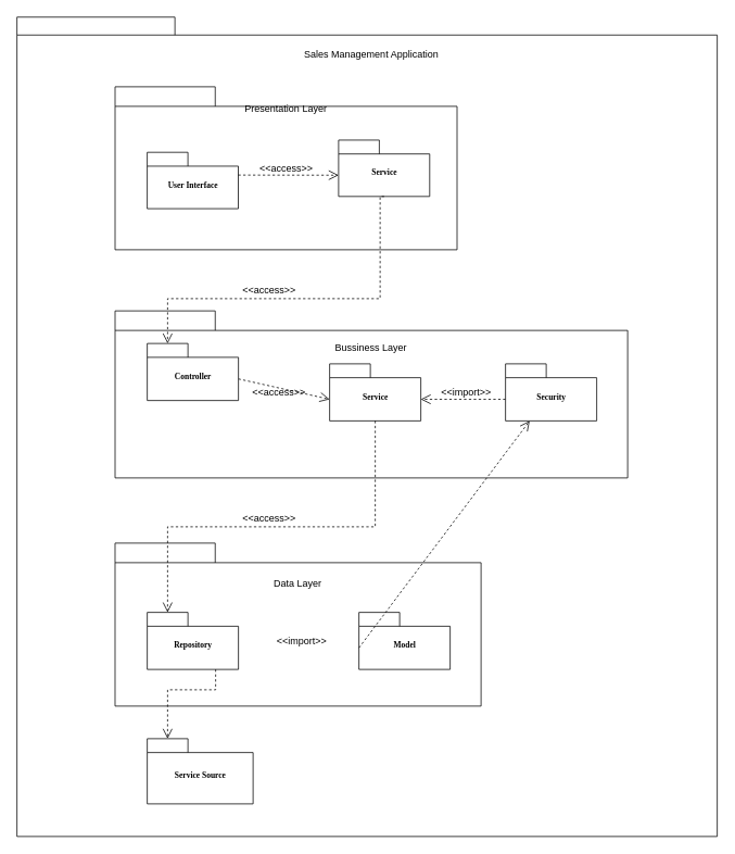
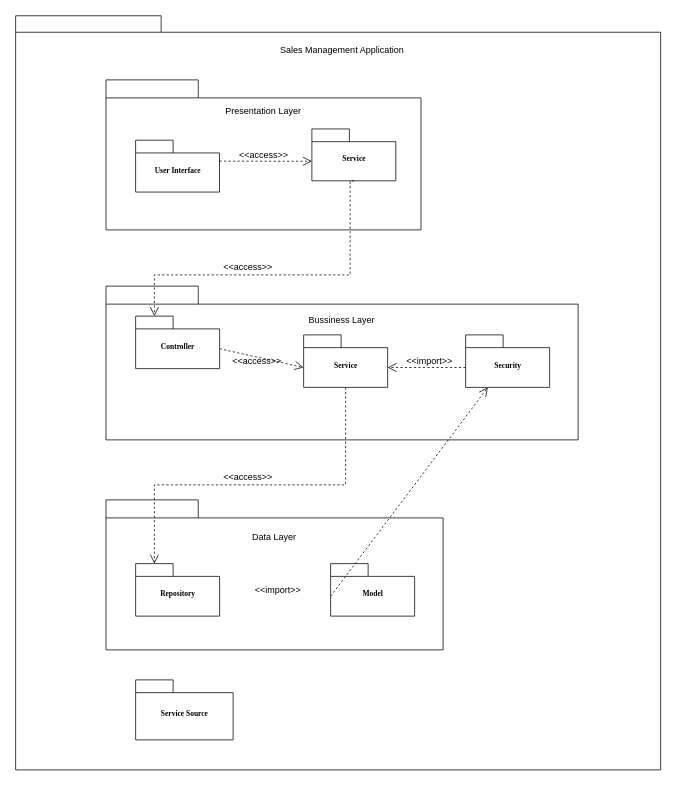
  <mxCell id="0" />
  <mxCell id="1" parent="0" />
  <mxCell id="2" value="" style="shape=folder;fontStyle=1;spacingTop=10;tabWidth=194;tabHeight=22;tabPosition=left;html=1;rounded=0;shadow=0;comic=0;labelBackgroundColor=none;strokeWidth=1;fillColor=none;fontFamily=Verdana;fontSize=10;align=center;" parent="1" vertex="1"><mxGeometry x="20" y="20.5" width="860" height="1005.5" as="geometry" /></mxCell>
  <mxCell id="3" value="" style="group" parent="1" vertex="1" connectable="0"><mxGeometry x="140.5" y="106" width="479.5" height="200" as="geometry" /></mxCell>
  <mxCell id="4" value="" style="shape=folder;fontStyle=1;spacingTop=10;tabWidth=123;tabHeight=24;tabPosition=left;html=1;rounded=0;shadow=0;comic=0;labelBackgroundColor=none;strokeWidth=1;fontFamily=Verdana;fontSize=10;align=center;" parent="3" vertex="1"><mxGeometry width="420" height="200" as="geometry" /></mxCell>
  <mxCell id="5" value="User Interface" style="shape=folder;fontStyle=1;spacingTop=10;tabWidth=50;tabHeight=17;tabPosition=left;html=1;rounded=0;shadow=0;comic=0;labelBackgroundColor=none;strokeWidth=1;fontFamily=Verdana;fontSize=10;align=center;" parent="3" vertex="1"><mxGeometry x="39.46" y="80.42" width="111.88" height="69.17" as="geometry" /></mxCell>
  <mxCell id="6" value="Service" style="shape=folder;fontStyle=1;spacingTop=10;tabWidth=50;tabHeight=17;tabPosition=left;html=1;rounded=0;shadow=0;comic=0;labelBackgroundColor=none;strokeWidth=1;fontFamily=Verdana;fontSize=10;align=center;" parent="3" vertex="1"><mxGeometry x="274.5" y="65.42" width="111.88" height="69.17" as="geometry" /></mxCell>
  <mxCell id="7" style="edgeStyle=none;rounded=0;html=1;dashed=1;labelBackgroundColor=none;startFill=0;endArrow=open;endFill=0;endSize=10;fontFamily=Verdana;fontSize=10;exitX=0;exitY=0;exitDx=112;exitDy=43.5;exitPerimeter=0;entryX=0;entryY=0;entryDx=0;entryDy=43.085;entryPerimeter=0;" edge="1" parent="3" target="6"><mxGeometry relative="1" as="geometry"><mxPoint x="151.342" y="108.333" as="sourcePoint" /><mxPoint x="269.5" y="108" as="targetPoint" /></mxGeometry></mxCell>
  <mxCell id="8" value="&amp;lt;&amp;lt;access&amp;gt;&amp;gt;" style="text;html=1;strokeColor=none;fillColor=none;align=center;verticalAlign=middle;whiteSpace=wrap;rounded=0;" vertex="1" parent="3"><mxGeometry x="190.023" y="91.663" width="39.958" height="16.667" as="geometry" /></mxCell>
- <mxCell id="9" value="Presentation Layer" style="text;html=1;strokeColor=none;fillColor=none;align=center;verticalAlign=middle;whiteSpace=wrap;rounded=0;" vertex="1" parent="3"><mxGeometry x="155.307" y="18.333" width="109.386" height="16.667" as="geometry" /></mxCell>
+ <mxCell id="9" value="Presentation Layer" style="text;html=1;strokeColor=none;fillColor=none;align=center;verticalAlign=middle;whiteSpace=wrap;rounded=0;" vertex="1" parent="3"><mxGeometry x="155.307" y="33.333" width="109.386" height="16.667" as="geometry" /></mxCell>
  <mxCell id="10" value="" style="shape=folder;fontStyle=1;spacingTop=10;tabWidth=123;tabHeight=24;tabPosition=left;html=1;rounded=0;shadow=0;comic=0;labelBackgroundColor=none;strokeColor=#000000;strokeWidth=1;fillColor=#ffffff;fontFamily=Verdana;fontSize=10;fontColor=#000000;align=center;" parent="1" vertex="1"><mxGeometry x="140.5" y="381" width="629.5" height="205" as="geometry" /></mxCell>
  <mxCell id="11" style="edgeStyle=none;rounded=0;html=1;dashed=1;labelBackgroundColor=none;startFill=0;endArrow=open;endFill=0;endSize=10;fontFamily=Verdana;fontSize=10;entryX=0;entryY=0;entryPerimeter=0;entryDx=112;entryDy=43.5;exitX=0;exitY=0;exitDx=0;exitDy=43.5;exitPerimeter=0;" parent="1" source="15" target="14" edge="1"><mxGeometry relative="1" as="geometry"><mxPoint x="439.207" y="546" as="sourcePoint" /></mxGeometry></mxCell>
  <mxCell id="12" style="edgeStyle=none;rounded=0;html=1;dashed=1;labelBackgroundColor=none;startFill=0;endArrow=open;endFill=0;endSize=10;fontFamily=Verdana;fontSize=10;exitX=0;exitY=0;exitDx=112;exitDy=43.5;exitPerimeter=0;entryX=0;entryY=0;entryDx=0;entryDy=43.5;entryPerimeter=0;" parent="1" source="13" target="14" edge="1"><mxGeometry relative="1" as="geometry"><mxPoint x="364.688" y="546" as="sourcePoint" /></mxGeometry></mxCell>
  <mxCell id="13" value="Controller" style="shape=folder;fontStyle=1;spacingTop=10;tabWidth=50;tabHeight=17;tabPosition=left;html=1;rounded=0;shadow=0;comic=0;labelBackgroundColor=none;strokeColor=#000000;strokeWidth=1;fillColor=#ffffff;fontFamily=Verdana;fontSize=10;fontColor=#000000;align=center;" parent="1" vertex="1"><mxGeometry x="180" y="421" width="112" height="70" as="geometry" /></mxCell>
  <mxCell id="14" value="Service" style="shape=folder;fontStyle=1;spacingTop=10;tabWidth=50;tabHeight=17;tabPosition=left;html=1;rounded=0;shadow=0;comic=0;labelBackgroundColor=none;strokeColor=#000000;strokeWidth=1;fillColor=#ffffff;fontFamily=Verdana;fontSize=10;fontColor=#000000;align=center;" parent="1" vertex="1"><mxGeometry x="404" y="446" width="112" height="70" as="geometry" /></mxCell>
  <mxCell id="15" value="Security" style="shape=folder;fontStyle=1;spacingTop=10;tabWidth=50;tabHeight=17;tabPosition=left;html=1;rounded=0;shadow=0;comic=0;labelBackgroundColor=none;strokeColor=#000000;strokeWidth=1;fillColor=#ffffff;fontFamily=Verdana;fontSize=10;fontColor=#000000;align=center;" parent="1" vertex="1"><mxGeometry x="620" y="446" width="112" height="70" as="geometry" /></mxCell>
  <mxCell id="16" value="" style="shape=folder;fontStyle=1;spacingTop=10;tabWidth=123;tabHeight=24;tabPosition=left;html=1;rounded=0;shadow=0;comic=0;labelBackgroundColor=none;strokeWidth=1;fontFamily=Verdana;fontSize=10;align=center;" parent="1" vertex="1"><mxGeometry x="140.49" y="666" width="449.5" height="200" as="geometry" /></mxCell>
  <mxCell id="17" value="Repository" style="shape=folder;fontStyle=1;spacingTop=10;tabWidth=50;tabHeight=17;tabPosition=left;html=1;rounded=0;shadow=0;comic=0;labelBackgroundColor=none;strokeWidth=1;fontFamily=Verdana;fontSize=10;align=center;" parent="1" vertex="1"><mxGeometry x="180" y="751" width="112" height="70" as="geometry" /></mxCell>
  <mxCell id="18" value="Model" style="shape=folder;fontStyle=1;spacingTop=10;tabWidth=50;tabHeight=17;tabPosition=left;html=1;rounded=0;shadow=0;comic=0;labelBackgroundColor=none;strokeWidth=1;fontFamily=Verdana;fontSize=10;align=center;" parent="1" vertex="1"><mxGeometry x="440" y="751" width="112" height="70" as="geometry" /></mxCell>
  <mxCell id="19" value="" style="group" parent="1" vertex="1" connectable="0"><mxGeometry x="180" y="905.999" width="130" height="80" as="geometry" /></mxCell>
  <mxCell id="20" value="Service Source" style="shape=folder;fontStyle=1;spacingTop=10;tabWidth=50;tabHeight=17;tabPosition=left;html=1;rounded=0;shadow=0;comic=0;labelBackgroundColor=none;strokeWidth=1;fontFamily=Verdana;fontSize=10;align=center;" parent="19" vertex="1"><mxGeometry width="130" height="80" as="geometry" /></mxCell>
  <mxCell id="21" style="edgeStyle=orthogonalEdgeStyle;rounded=0;html=1;dashed=1;labelBackgroundColor=none;startFill=0;endArrow=open;endFill=0;endSize=10;fontFamily=Verdana;fontSize=10;exitX=0.5;exitY=1;exitDx=0;exitDy=0;exitPerimeter=0;entryX=0;entryY=0;entryDx=25;entryDy=0;entryPerimeter=0;" parent="1" source="6" target="13" edge="1"><mxGeometry relative="1" as="geometry"><Array as="points"><mxPoint x="466" y="366" /><mxPoint x="205" y="366" /></Array><mxPoint x="745.5" y="370.5" as="targetPoint" /></mxGeometry></mxCell>
  <mxCell id="22" value="&amp;lt;&amp;lt;access&amp;gt;&amp;gt;" style="text;html=1;strokeColor=none;fillColor=none;align=center;verticalAlign=middle;whiteSpace=wrap;rounded=0;" vertex="1" parent="1"><mxGeometry x="321.5" y="471" width="40" height="20" as="geometry" /></mxCell>
  <mxCell id="23" value="&amp;lt;&amp;lt;import&amp;gt;&amp;gt;" style="text;html=1;strokeColor=none;fillColor=none;align=center;verticalAlign=middle;whiteSpace=wrap;rounded=0;" vertex="1" parent="1"><mxGeometry x="552" y="471" width="40" height="20" as="geometry" /></mxCell>
  <mxCell id="24" value="Sales Management Application" style="text;html=1;strokeColor=none;fillColor=none;align=center;verticalAlign=middle;whiteSpace=wrap;rounded=0;" vertex="1" parent="1"><mxGeometry x="370.75" y="56" width="169" height="20" as="geometry" /></mxCell>
  <mxCell id="25" style="edgeStyle=none;rounded=0;html=1;dashed=1;labelBackgroundColor=none;startFill=0;endArrow=open;endFill=0;endSize=10;fontFamily=Verdana;fontSize=10;exitX=0;exitY=0;exitDx=0;exitDy=43.5;exitPerimeter=0;" edge="1" parent="1" source="18" target="15"><mxGeometry relative="1" as="geometry"><mxPoint x="413.75" y="876" as="sourcePoint" /><mxPoint x="310" y="876" as="targetPoint" /></mxGeometry></mxCell>
  <mxCell id="26" value="Bussiness Layer" style="text;html=1;strokeColor=none;fillColor=none;align=center;verticalAlign=middle;whiteSpace=wrap;rounded=0;" vertex="1" parent="1"><mxGeometry x="405.37" y="416" width="99.75" height="20" as="geometry" /></mxCell>
  <mxCell id="27" value="Data Layer" style="text;html=1;strokeColor=none;fillColor=none;align=center;verticalAlign=middle;whiteSpace=wrap;rounded=0;" vertex="1" parent="1"><mxGeometry x="330.37" y="706" width="69.75" height="20" as="geometry" /></mxCell>
  <mxCell id="28" value="&amp;lt;&amp;lt;import&amp;gt;&amp;gt;" style="text;html=1;strokeColor=none;fillColor=none;align=center;verticalAlign=middle;whiteSpace=wrap;rounded=0;" vertex="1" parent="1"><mxGeometry x="350" y="776" width="40" height="20" as="geometry" /></mxCell>
  <mxCell id="29" style="edgeStyle=orthogonalEdgeStyle;rounded=0;html=1;dashed=1;labelBackgroundColor=none;startFill=0;endArrow=open;endFill=0;endSize=10;fontFamily=Verdana;fontSize=10;exitX=0.5;exitY=1;exitDx=0;exitDy=0;exitPerimeter=0;entryX=0;entryY=0;entryDx=25;entryDy=0;entryPerimeter=0;" edge="1" parent="1" source="14" target="17"><mxGeometry relative="1" as="geometry"><Array as="points"><mxPoint x="460" y="646" /><mxPoint x="205" y="646" /></Array><mxPoint x="461" y="581" as="sourcePoint" /><mxPoint x="200" y="831" as="targetPoint" /></mxGeometry></mxCell>
- <mxCell id="30" style="rounded=0;html=1;dashed=1;labelBackgroundColor=none;startFill=0;endArrow=open;endFill=0;endSize=10;fontFamily=Verdana;fontSize=10;exitX=0.75;exitY=1;exitDx=0;exitDy=0;exitPerimeter=0;entryX=0;entryY=0;entryDx=25;entryDy=0;entryPerimeter=0;edgeStyle=orthogonalEdgeStyle;" edge="1" parent="1" source="17" target="20"><mxGeometry relative="1" as="geometry"><Array as="points"><mxPoint x="264" y="846" /><mxPoint x="205" y="846" /></Array><mxPoint x="240.25" y="916" as="sourcePoint" /><mxPoint x="236" y="926" as="targetPoint" /></mxGeometry></mxCell>
  <mxCell id="31" value="&amp;lt;&amp;lt;access&amp;gt;&amp;gt;" style="text;html=1;strokeColor=none;fillColor=none;align=center;verticalAlign=middle;whiteSpace=wrap;rounded=0;" vertex="1" parent="1"><mxGeometry x="310" y="626" width="40" height="20" as="geometry" /></mxCell>
  <mxCell id="32" value="&amp;lt;&amp;lt;access&amp;gt;&amp;gt;" style="text;html=1;strokeColor=none;fillColor=none;align=center;verticalAlign=middle;whiteSpace=wrap;rounded=0;" vertex="1" parent="1"><mxGeometry x="310" y="346" width="40" height="20" as="geometry" /></mxCell>
